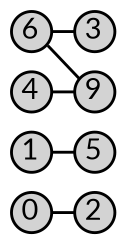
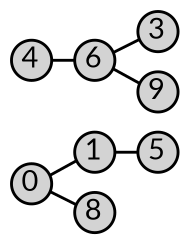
  graph {
    fontname=Lato
    fontsize=12
    nodesep=0.1
    rankdir=LR
    ranksep=0.1
    node [fillcolor=lightgray fixedsize=true fontname=Lato fontsize=10 shape=circle style=filled]
    edge [fontname=Lato]
    0 [width=0.2]
    1 [width=0.2]
-   2 [width=0.2]
+   2 [width=0.2 label=8]
    5 [width=0.2]
    3 [width=0.2]
    4 [width=0.2]
    6 [width=0.2]
    n8 [label=9 width=0.2]
+   0 -- 1
    0 -- 2
    1 -- 5
-   4 -- n8
+   4 -- 6
    6 -- 3
    6 -- n8
  }
